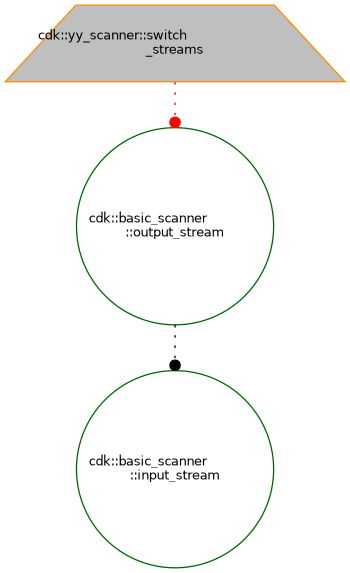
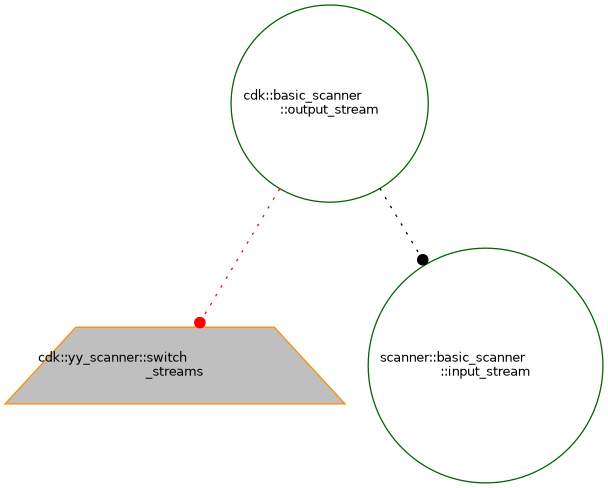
  digraph {
    rankdir=TB
    node [color=darkgreen fillcolor=white fontname=Helvetica fontsize=10 shape=circle style=filled]
    edge [arrowhead=dot fontname=Helvetica fontsize=10 labelfontname=Helvetica labelfontsize=10 style=dotted]
    n1 [color=darkorange fillcolor=grey75 fontcolor=black height=0.2 label="cdk::yy_scanner::switch\l_streams" shape=trapezium width=0.4]
    n2 [height=0.2 label="cdk::basic_scanner\l::output_stream" width=0.4]
-   n3 [height=0.2 label="cdk::basic_scanner\l::input_stream" width=0.4]
-   n1 -> n2 [color=red]
+   n3 [height=0.2 label="scanner::basic_scanner\l::input_stream" width=0.4]
+   n2 -> n1 [color=red]
    n2 -> n3 [color=black]
  }
